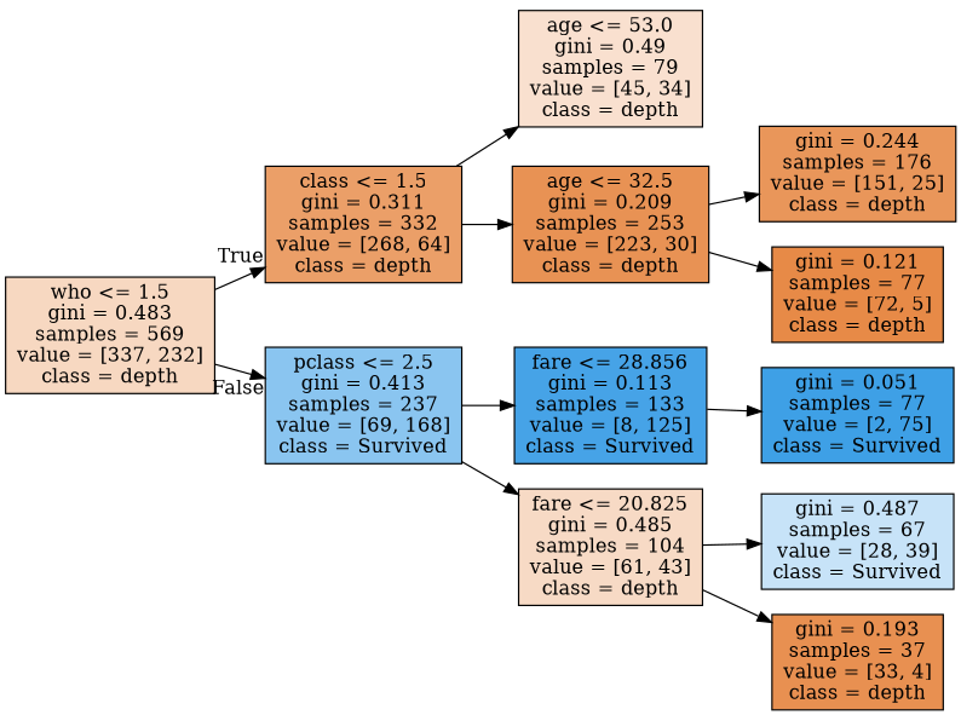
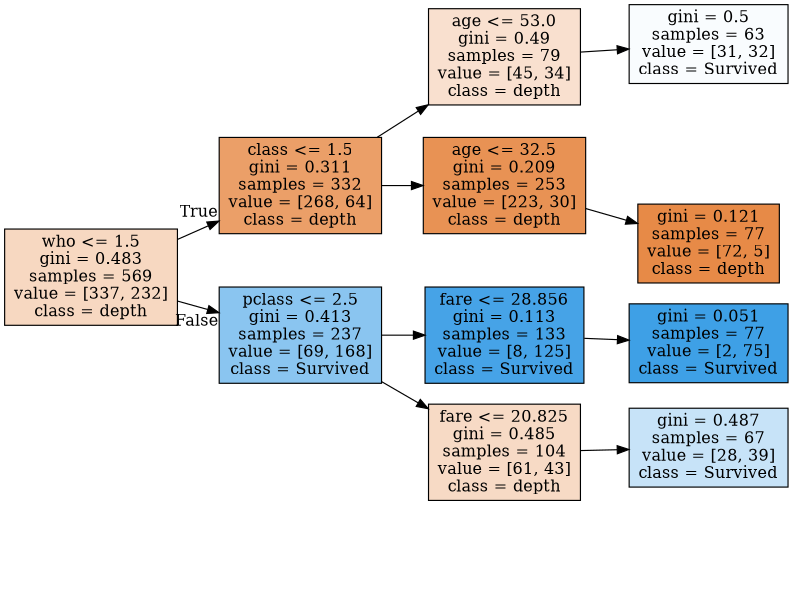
  digraph {
    rankdir=LR
    node [color=black shape=box style=filled]
    n1 [fillcolor="#f7d8c1" label="who <= 1.5\ngini = 0.483\nsamples = 569\nvalue = [337, 232]\nclass = depth"]
    n2 [fillcolor="#eb9f68" label="class <= 1.5\ngini = 0.311\nsamples = 332\nvalue = [268, 64]\nclass = depth"]
    n3 [fillcolor="#8ac5f0" label="pclass <= 2.5\ngini = 0.413\nsamples = 237\nvalue = [69, 168]\nclass = Survived"]
    n4 [fillcolor="#f9e0cf" label="age <= 53.0\ngini = 0.49\nsamples = 79\nvalue = [45, 34]\nclass = depth"]
    n5 [fillcolor="#e89254" label="age <= 32.5\ngini = 0.209\nsamples = 253\nvalue = [223, 30]\nclass = depth"]
    n6 [fillcolor="#46a3e7" label="fare <= 28.856\ngini = 0.113\nsamples = 133\nvalue = [8, 125]\nclass = Survived"]
    n7 [fillcolor="#f7dac5" label="fare <= 20.825\ngini = 0.485\nsamples = 104\nvalue = [61, 43]\nclass = depth"]
-   n9 [fillcolor="#e9965a" label="gini = 0.244\nsamples = 176\nvalue = [151, 25]\nclass = depth"]
+   n8 [fillcolor="#f9fcfe" label="gini = 0.5\nsamples = 63\nvalue = [31, 32]\nclass = Survived"]
    n10 [fillcolor="#e78a47" label="gini = 0.121\nsamples = 77\nvalue = [72, 5]\nclass = depth"]
    n11 [fillcolor="#3ea0e6" label="gini = 0.051\nsamples = 77\nvalue = [2, 75]\nclass = Survived"]
    n12 [fillcolor="#c7e3f8" label="gini = 0.487\nsamples = 67\nvalue = [28, 39]\nclass = Survived"]
-   n13 [fillcolor="#e89051" label="gini = 0.193\nsamples = 37\nvalue = [33, 4]\nclass = depth"]
    n1 -> n2 [headlabel=True labelangle=45 labeldistance=2.5]
    n1 -> n3 [headlabel=False labelangle=-45 labeldistance=2.5]
    n2 -> n4
    n2 -> n5
    n3 -> n6
    n3 -> n7
-   n5 -> n9
+   n4 -> n8
    n5 -> n10
    n6 -> n11
    n7 -> n12
-   n7 -> n13
  }
